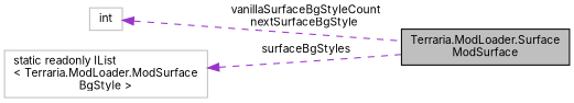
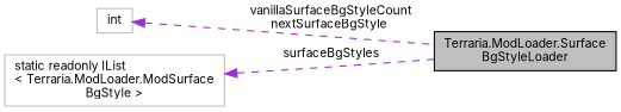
  digraph {
    rankdir=LR
    fontname=Inter
    node [color=grey75 fillcolor=white fontname=Inter fontsize=10 shape=record style=filled]
    edge [color=darkorchid3 dir=back fontname=Inter fontsize=10 labelfontname=Helvetica labelfontsize=10 style=dashed]
-   n1 [color=black fillcolor=grey75 fontcolor=black height=0.2 label="Terraria.ModLoader.Surface\lModSurface" width=0.4]
+   n1 [color=black fillcolor=grey75 fontcolor=black height=0.2 label="Terraria.ModLoader.Surface\lBgStyleLoader" width=0.4]
    n2 [height=0.2 label=int width=0.4]
    n3 [height=0.2 label="static readonly IList\l\< Terraria.ModLoader.ModSurface\lBgStyle \>" width=0.4]
    n2 -> n1 [label=" vanillaSurfaceBgStyleCount\nnextSurfaceBgStyle"]
    n3 -> n1 [label=" surfaceBgStyles"]
  }
